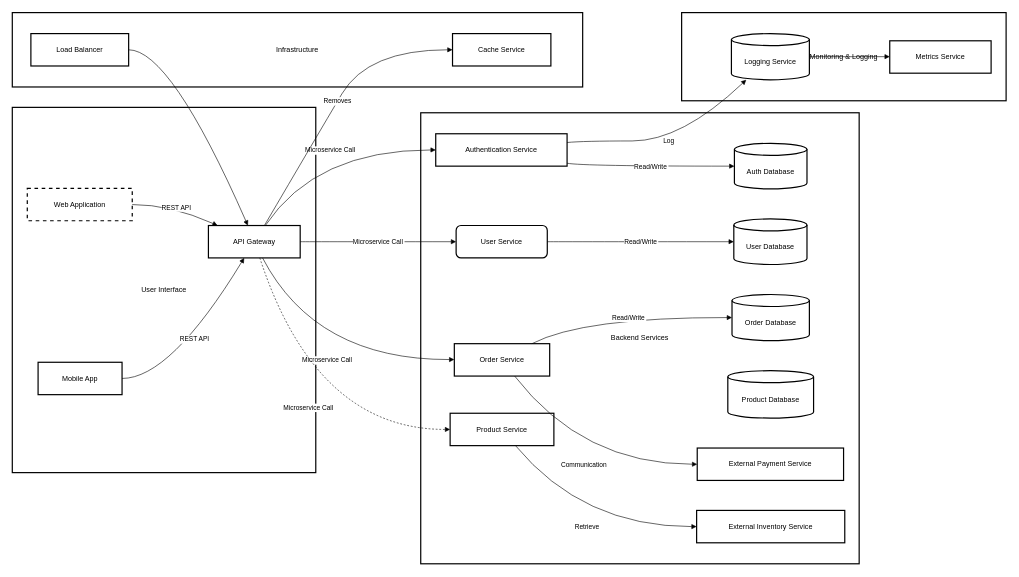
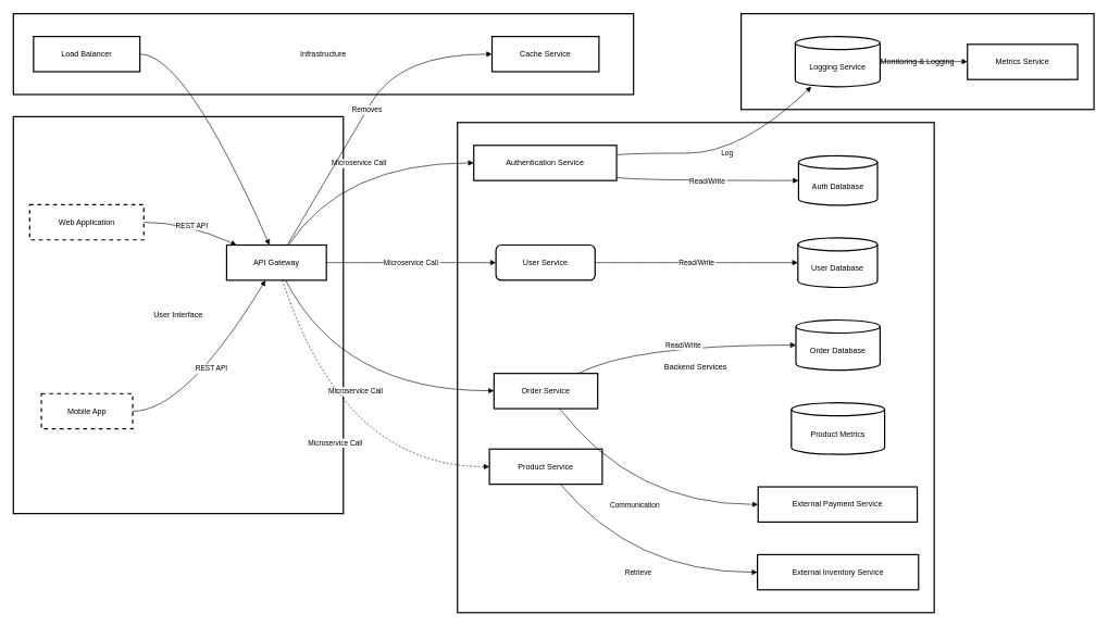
  <mxCell id="0" />
  <mxCell id="1" parent="0" />
  <mxCell id="2" value="Infrastructure" style="whiteSpace=wrap;strokeWidth=2;" vertex="1" parent="1"><mxGeometry x="20" y="20" width="951" height="124" as="geometry" /></mxCell>
  <mxCell id="3" value="Monitoring &amp; Logging" style="whiteSpace=wrap;strokeWidth=2;" vertex="1" parent="1"><mxGeometry x="1136" y="20" width="541" height="147" as="geometry" /></mxCell>
  <mxCell id="4" value="Backend Services" style="whiteSpace=wrap;strokeWidth=2;" vertex="1" parent="1"><mxGeometry x="701" y="187" width="731" height="752" as="geometry" /></mxCell>
  <mxCell id="5" value="User Interface" style="whiteSpace=wrap;strokeWidth=2;" vertex="1" parent="1"><mxGeometry x="20" y="178" width="506" height="609" as="geometry" /></mxCell>
  <mxCell id="6" value="Web Application" style="whiteSpace=wrap;strokeWidth=2;dashed=1;" vertex="1" parent="1"><mxGeometry x="45" y="313" width="175" height="54" as="geometry" /></mxCell>
  <mxCell id="7" value="API Gateway" style="whiteSpace=wrap;strokeWidth=2;" vertex="1" parent="1"><mxGeometry x="347" y="375" width="153" height="54" as="geometry" /></mxCell>
- <mxCell id="8" value="Mobile App" style="whiteSpace=wrap;strokeWidth=2;" vertex="1" parent="1"><mxGeometry x="63" y="603" width="140" height="54" as="geometry" /></mxCell>
+ <mxCell id="8" value="Mobile App" style="whiteSpace=wrap;strokeWidth=2;dashed=1;" vertex="1" parent="1"><mxGeometry x="63" y="603" width="140" height="54" as="geometry" /></mxCell>
  <mxCell id="9" value="Authentication Service" style="whiteSpace=wrap;strokeWidth=2;" vertex="1" parent="1"><mxGeometry x="726" y="222" width="219" height="54" as="geometry" /></mxCell>
  <mxCell id="10" value="User Service" style="whiteSpace=wrap;strokeWidth=2;rounded=1;" vertex="1" parent="1"><mxGeometry x="760" y="375" width="152" height="54" as="geometry" /></mxCell>
  <mxCell id="11" value="Order Service" style="whiteSpace=wrap;strokeWidth=2;" vertex="1" parent="1"><mxGeometry x="757" y="572" width="159" height="54" as="geometry" /></mxCell>
  <mxCell id="12" value="Product Service" style="whiteSpace=wrap;strokeWidth=2;" vertex="1" parent="1"><mxGeometry x="750" y="688" width="173" height="54" as="geometry" /></mxCell>
  <mxCell id="13" value="Auth Database" style="shape=cylinder3;boundedLbl=1;backgroundOutline=1;size=10;strokeWidth=2;whiteSpace=wrap;" vertex="1" parent="1"><mxGeometry x="1224" y="238" width="121" height="76" as="geometry" /></mxCell>
  <mxCell id="14" value="User Database" style="shape=cylinder3;boundedLbl=1;backgroundOutline=1;size=10;strokeWidth=2;whiteSpace=wrap;" vertex="1" parent="1"><mxGeometry x="1223" y="364" width="122" height="76" as="geometry" /></mxCell>
  <mxCell id="15" value="Order Database" style="shape=cylinder3;boundedLbl=1;backgroundOutline=1;size=10;strokeWidth=2;whiteSpace=wrap;" vertex="1" parent="1"><mxGeometry x="1220" y="490" width="129" height="77" as="geometry" /></mxCell>
- <mxCell id="16" value="Product Database" style="shape=cylinder3;boundedLbl=1;backgroundOutline=1;size=10;strokeWidth=2;whiteSpace=wrap;" vertex="1" parent="1"><mxGeometry x="1213" y="617" width="143" height="79" as="geometry" /></mxCell>
+ <mxCell id="16" value="Product Metrics" style="shape=cylinder3;boundedLbl=1;backgroundOutline=1;size=10;strokeWidth=2;whiteSpace=wrap;" vertex="1" parent="1"><mxGeometry x="1213" y="617" width="143" height="79" as="geometry" /></mxCell>
  <mxCell id="17" value="External Payment Service" style="whiteSpace=wrap;strokeWidth=2;" vertex="1" parent="1"><mxGeometry x="1162" y="746" width="244" height="54" as="geometry" /></mxCell>
  <mxCell id="18" value="External Inventory Service" style="whiteSpace=wrap;strokeWidth=2;" vertex="1" parent="1"><mxGeometry x="1161" y="850" width="247" height="54" as="geometry" /></mxCell>
  <mxCell id="19" value="Logging Service" style="shape=cylinder3;boundedLbl=1;backgroundOutline=1;size=10;strokeWidth=2;whiteSpace=wrap;" vertex="1" parent="1"><mxGeometry x="1219" y="55" width="130" height="77" as="geometry" /></mxCell>
  <mxCell id="20" value="Metrics Service" style="whiteSpace=wrap;strokeWidth=2;" vertex="1" parent="1"><mxGeometry x="1483" y="67" width="169" height="54" as="geometry" /></mxCell>
  <mxCell id="21" value="Load Balancer" style="whiteSpace=wrap;strokeWidth=2;" vertex="1" parent="1"><mxGeometry x="51" y="55" width="163" height="54" as="geometry" /></mxCell>
  <mxCell id="22" value="Cache Service" style="whiteSpace=wrap;strokeWidth=2;" vertex="1" parent="1"><mxGeometry x="754" y="55" width="164" height="54" as="geometry" /></mxCell>
  <mxCell id="23" value="REST API" style="curved=1;startArrow=none;endArrow=block;exitX=1;exitY=0.5;entryX=0.1;entryY=0;" edge="1" parent="1" source="6" target="7"><mxGeometry relative="1" as="geometry"><Array as="points"><mxPoint x="284" y="340" /></Array></mxGeometry></mxCell>
  <mxCell id="24" value="REST API" style="curved=1;startArrow=none;endArrow=block;exitX=1;exitY=0.5;entryX=0.39;entryY=1;" edge="1" parent="1" source="8" target="7"><mxGeometry relative="1" as="geometry"><Array as="points"><mxPoint x="284" y="630" /></Array></mxGeometry></mxCell>
  <mxCell id="25" value="Microservice Call" style="curved=1;startArrow=none;endArrow=block;exitX=0.62;exitY=0;entryX=0;entryY=0.5;" edge="1" parent="1" source="7" target="9"><mxGeometry relative="1" as="geometry"><Array as="points"><mxPoint x="526" y="249" /></Array></mxGeometry></mxCell>
  <mxCell id="26" value="Microservice Call" style="curved=1;startArrow=none;endArrow=block;exitX=1;exitY=0.5;entryX=0;entryY=0.5;" edge="1" parent="1" source="7" target="10"><mxGeometry relative="1" as="geometry"><Array as="points" /></mxGeometry></mxCell>
  <mxCell id="27" value="Microservice Call" style="curved=1;startArrow=none;endArrow=block;exitX=0.59;exitY=1;entryX=0;entryY=0.49;" edge="1" parent="1" source="7" target="11"><mxGeometry relative="1" as="geometry"><Array as="points"><mxPoint x="526" y="599" /></Array></mxGeometry></mxCell>
  <mxCell id="28" value="Microservice Call" style="curved=1;startArrow=none;endArrow=block;exitX=0.56;exitY=1;entryX=0;entryY=0.5;dashed=1;" edge="1" parent="1" source="7" target="12"><mxGeometry relative="1" as="geometry"><Array as="points"><mxPoint x="526" y="715" /></Array></mxGeometry></mxCell>
  <mxCell id="29" value="Read/Write" style="curved=1;startArrow=none;endArrow=block;exitX=1;exitY=0.91;entryX=0;entryY=0.5;" edge="1" parent="1" source="9" target="13"><mxGeometry relative="1" as="geometry"><Array as="points"><mxPoint x="971" y="276" /></Array></mxGeometry></mxCell>
  <mxCell id="30" value="Read/Write" style="curved=1;startArrow=none;endArrow=block;exitX=1;exitY=0.5;entryX=0;entryY=0.5;" edge="1" parent="1" source="10" target="14"><mxGeometry relative="1" as="geometry"><Array as="points" /></mxGeometry></mxCell>
  <mxCell id="31" value="Read/Write" style="curved=1;startArrow=none;endArrow=block;exitX=0.82;exitY=-0.01;entryX=0;entryY=0.5;" edge="1" parent="1" source="11" target="15"><mxGeometry relative="1" as="geometry"><Array as="points"><mxPoint x="971" y="528" /></Array></mxGeometry></mxCell>
  <mxCell id="32" value="Communication" style="curved=1;startArrow=none;endArrow=block;exitX=0.63;exitY=0.99;entryX=0;entryY=0.5;" edge="1" parent="1" source="11" target="17"><mxGeometry relative="1" as="geometry"><Array as="points"><mxPoint x="971" y="773" /></Array></mxGeometry></mxCell>
  <mxCell id="33" value="Retrieve" style="curved=1;startArrow=none;endArrow=block;exitX=0.63;exitY=1;entryX=0;entryY=0.5;" edge="1" parent="1" source="12" target="18"><mxGeometry relative="1" as="geometry"><Array as="points"><mxPoint x="971" y="877" /></Array></mxGeometry></mxCell>
  <mxCell id="34" value="Log" style="curved=1;startArrow=none;endArrow=block;exitX=1;exitY=0.27;entryX=0.19;entryY=1;" edge="1" parent="1" source="9" target="19"><mxGeometry relative="1" as="geometry"><Array as="points"><mxPoint x="971" y="234" /><mxPoint x="1136" y="234" /></Array></mxGeometry></mxCell>
  <mxCell id="35" value="" style="curved=1;startArrow=none;endArrow=block;exitX=1;exitY=0.5;entryX=0;entryY=0.49;" edge="1" parent="1" source="19" target="20"><mxGeometry relative="1" as="geometry"><Array as="points" /></mxGeometry></mxCell>
  <mxCell id="36" value="" style="curved=1;startArrow=none;endArrow=block;exitX=1;exitY=0.5;entryX=0.43;entryY=0;" edge="1" parent="1" source="21" target="7"><mxGeometry relative="1" as="geometry"><Array as="points"><mxPoint x="284" y="82" /></Array></mxGeometry></mxCell>
  <mxCell id="37" value="Removes" style="curved=1;startArrow=none;endArrow=block;exitX=0.61;exitY=0;entryX=0;entryY=0.5;" edge="1" parent="1" source="7" target="22"><mxGeometry relative="1" as="geometry"><Array as="points"><mxPoint x="526" y="229" /><mxPoint x="613" y="82" /></Array></mxGeometry></mxCell>
